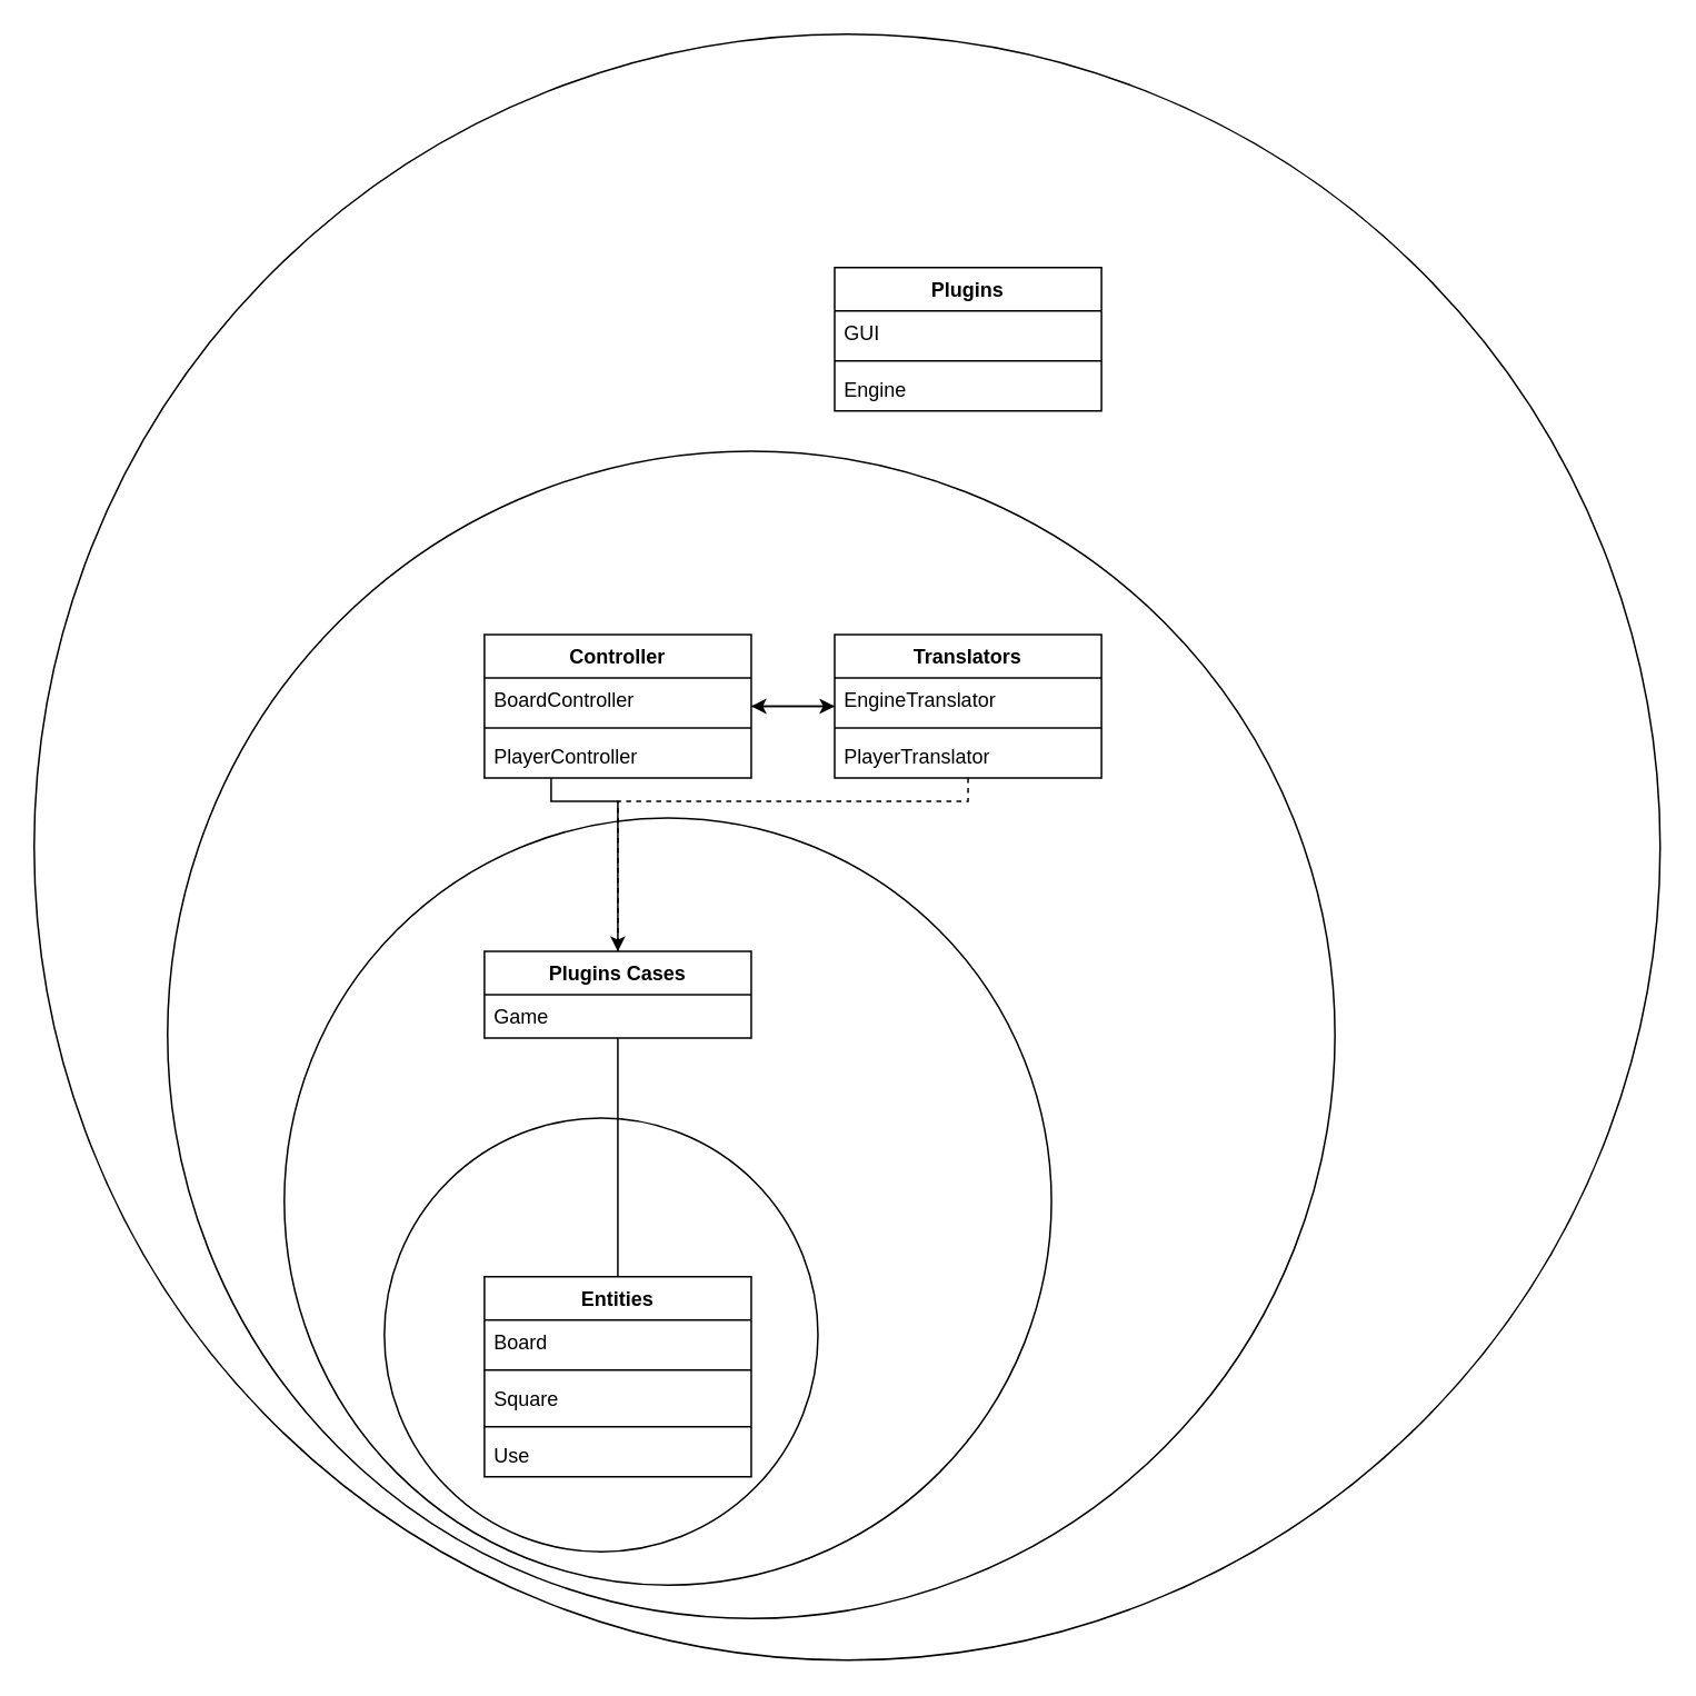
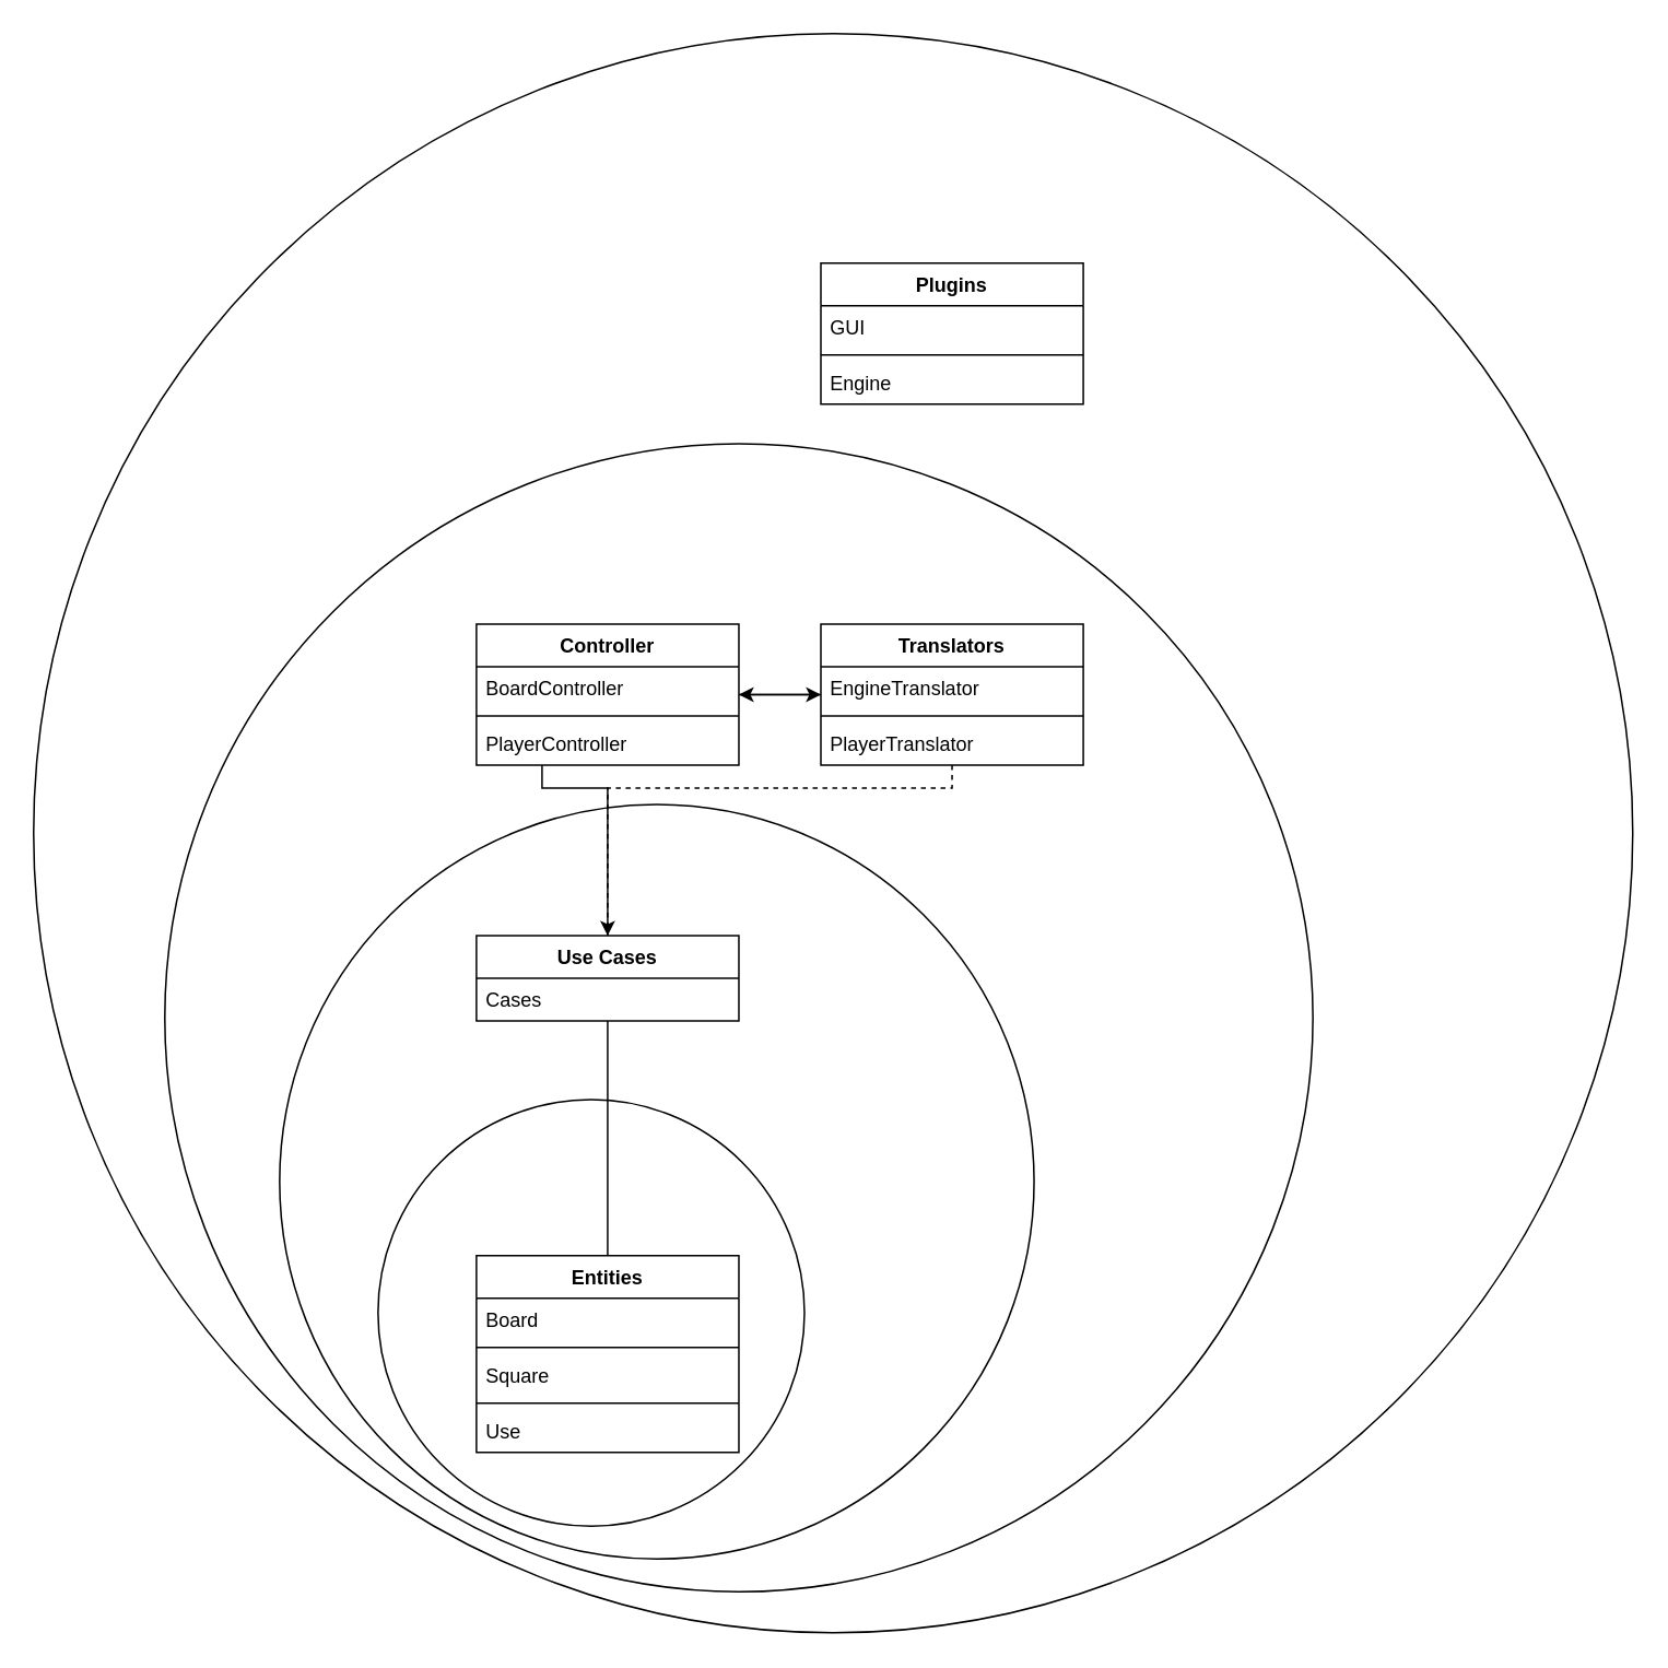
  <mxCell id="0" />
  <mxCell id="1" parent="0" />
  <mxCell id="2" value="" style="ellipse;whiteSpace=wrap;html=1;aspect=fixed;fontColor=default;strokeColor=default;fillColor=default;" vertex="1" parent="1"><mxGeometry x="20" y="20" width="975" height="975" as="geometry" /></mxCell>
  <mxCell id="3" value="" style="ellipse;whiteSpace=wrap;html=1;aspect=fixed;fillColor=default;strokeColor=default;fontColor=default;" vertex="1" parent="1"><mxGeometry x="100" y="270" width="700" height="700" as="geometry" /></mxCell>
  <mxCell id="4" value="" style="ellipse;whiteSpace=wrap;html=1;aspect=fixed;fontColor=default;strokeColor=default;fillColor=default;" vertex="1" parent="1"><mxGeometry x="170" y="490" width="460" height="460" as="geometry" /></mxCell>
  <mxCell id="5" value="" style="ellipse;whiteSpace=wrap;html=1;aspect=fixed;fontColor=default;strokeColor=default;fillColor=default;" vertex="1" parent="1"><mxGeometry x="230" y="670" width="260" height="260" as="geometry" /></mxCell>
  <mxCell id="6" value="Entities" style="swimlane;fontStyle=1;align=center;verticalAlign=top;childLayout=stackLayout;horizontal=1;startSize=26;horizontalStack=0;resizeParent=1;resizeParentMax=0;resizeLast=0;collapsible=1;marginBottom=0;fontColor=default;strokeColor=default;fillColor=default;" vertex="1" parent="1"><mxGeometry x="290" y="765" width="160" height="120" as="geometry"><mxRectangle x="-690" y="480" width="80" height="26" as="alternateBounds" /></mxGeometry></mxCell>
  <mxCell id="7" value="Board" style="text;strokeColor=none;fillColor=none;align=left;verticalAlign=top;spacingLeft=4;spacingRight=4;overflow=hidden;rotatable=0;points=[[0,0.5],[1,0.5]];portConstraint=eastwest;fontColor=default;" vertex="1" parent="6"><mxGeometry y="26" width="160" height="26" as="geometry" /></mxCell>
  <mxCell id="8" value="" style="line;strokeWidth=1;fillColor=none;align=left;verticalAlign=middle;spacingTop=-1;spacingLeft=3;spacingRight=3;rotatable=0;labelPosition=right;points=[];portConstraint=eastwest;fontColor=default;strokeColor=default;" vertex="1" parent="6"><mxGeometry y="52" width="160" height="8" as="geometry" /></mxCell>
  <mxCell id="9" value="Square" style="text;strokeColor=none;fillColor=none;align=left;verticalAlign=top;spacingLeft=4;spacingRight=4;overflow=hidden;rotatable=0;points=[[0,0.5],[1,0.5]];portConstraint=eastwest;fontColor=default;" vertex="1" parent="6"><mxGeometry y="60" width="160" height="26" as="geometry" /></mxCell>
  <mxCell id="10" value="" style="line;strokeWidth=1;fillColor=none;align=left;verticalAlign=middle;spacingTop=-1;spacingLeft=3;spacingRight=3;rotatable=0;labelPosition=right;points=[];portConstraint=eastwest;fontColor=default;strokeColor=default;" vertex="1" parent="6"><mxGeometry y="86" width="160" height="8" as="geometry" /></mxCell>
  <mxCell id="11" value="Use" style="text;strokeColor=none;fillColor=none;align=left;verticalAlign=top;spacingLeft=4;spacingRight=4;overflow=hidden;rotatable=0;points=[[0,0.5],[1,0.5]];portConstraint=eastwest;fontColor=default;" vertex="1" parent="6"><mxGeometry y="94" width="160" height="26" as="geometry" /></mxCell>
  <mxCell id="12" style="edgeStyle=orthogonalEdgeStyle;rounded=0;orthogonalLoop=1;jettySize=auto;html=1;labelBackgroundColor=default;fontColor=default;strokeColor=default;endArrow=none;" edge="1" parent="1" source="13" target="6"><mxGeometry relative="1" as="geometry" /></mxCell>
- <mxCell id="13" value="Plugins Cases" style="swimlane;fontStyle=1;align=center;verticalAlign=top;childLayout=stackLayout;horizontal=1;startSize=26;horizontalStack=0;resizeParent=1;resizeParentMax=0;resizeLast=0;collapsible=1;marginBottom=0;fontColor=default;strokeColor=default;fillColor=default;" vertex="1" parent="1"><mxGeometry x="290" y="570" width="160" height="52" as="geometry"><mxRectangle x="-660" y="270" width="80" height="26" as="alternateBounds" /></mxGeometry></mxCell>
- <mxCell id="14" value="Game" style="text;strokeColor=none;fillColor=none;align=left;verticalAlign=top;spacingLeft=4;spacingRight=4;overflow=hidden;rotatable=0;points=[[0,0.5],[1,0.5]];portConstraint=eastwest;fontColor=default;" vertex="1" parent="13"><mxGeometry y="26" width="160" height="26" as="geometry" /></mxCell>
+ <mxCell id="13" value="Use Cases" style="swimlane;fontStyle=1;align=center;verticalAlign=top;childLayout=stackLayout;horizontal=1;startSize=26;horizontalStack=0;resizeParent=1;resizeParentMax=0;resizeLast=0;collapsible=1;marginBottom=0;fontColor=default;strokeColor=default;fillColor=default;" vertex="1" parent="1"><mxGeometry x="290" y="570" width="160" height="52" as="geometry"><mxRectangle x="-660" y="270" width="80" height="26" as="alternateBounds" /></mxGeometry></mxCell>
+ <mxCell id="14" value="Cases" style="text;strokeColor=none;fillColor=none;align=left;verticalAlign=top;spacingLeft=4;spacingRight=4;overflow=hidden;rotatable=0;points=[[0,0.5],[1,0.5]];portConstraint=eastwest;fontColor=default;" vertex="1" parent="13"><mxGeometry y="26" width="160" height="26" as="geometry" /></mxCell>
  <mxCell id="15" style="edgeStyle=orthogonalEdgeStyle;rounded=0;orthogonalLoop=1;jettySize=auto;html=1;entryX=0;entryY=0.5;entryDx=0;entryDy=0;fontColor=default;" edge="1" parent="1" source="17" target="23"><mxGeometry relative="1" as="geometry" /></mxCell>
  <mxCell id="16" style="edgeStyle=orthogonalEdgeStyle;rounded=0;orthogonalLoop=1;jettySize=auto;html=1;labelBackgroundColor=default;fontColor=default;strokeColor=default;endArrow=none;" edge="1" parent="1" source="17" target="13"><mxGeometry relative="1" as="geometry"><Array as="points"><mxPoint x="330" y="480" /><mxPoint x="370" y="480" /></Array></mxGeometry></mxCell>
  <mxCell id="17" value="Controller" style="swimlane;fontStyle=1;align=center;verticalAlign=top;childLayout=stackLayout;horizontal=1;startSize=26;horizontalStack=0;resizeParent=1;resizeParentMax=0;resizeLast=0;collapsible=1;marginBottom=0;fontColor=default;strokeColor=default;fillColor=default;" vertex="1" parent="1"><mxGeometry x="290" y="380" width="160" height="86" as="geometry"><mxRectangle x="-700" y="80" width="80" height="26" as="alternateBounds" /></mxGeometry></mxCell>
  <mxCell id="18" value="BoardController" style="text;strokeColor=none;fillColor=none;align=left;verticalAlign=top;spacingLeft=4;spacingRight=4;overflow=hidden;rotatable=0;points=[[0,0.5],[1,0.5]];portConstraint=eastwest;fontColor=default;" vertex="1" parent="17"><mxGeometry y="26" width="160" height="26" as="geometry" /></mxCell>
  <mxCell id="19" value="" style="line;strokeWidth=1;fillColor=none;align=left;verticalAlign=middle;spacingTop=-1;spacingLeft=3;spacingRight=3;rotatable=0;labelPosition=right;points=[];portConstraint=eastwest;fontColor=default;strokeColor=default;" vertex="1" parent="17"><mxGeometry y="52" width="160" height="8" as="geometry" /></mxCell>
  <mxCell id="20" value="PlayerController" style="text;strokeColor=none;fillColor=none;align=left;verticalAlign=top;spacingLeft=4;spacingRight=4;overflow=hidden;rotatable=0;points=[[0,0.5],[1,0.5]];portConstraint=eastwest;fontColor=default;" vertex="1" parent="17"><mxGeometry y="60" width="160" height="26" as="geometry" /></mxCell>
  <mxCell id="21" style="edgeStyle=orthogonalEdgeStyle;rounded=0;orthogonalLoop=1;jettySize=auto;html=1;fontColor=default;" edge="1" parent="1" source="23" target="17"><mxGeometry relative="1" as="geometry" /></mxCell>
  <mxCell id="22" style="edgeStyle=orthogonalEdgeStyle;rounded=0;orthogonalLoop=1;jettySize=auto;html=1;labelBackgroundColor=default;fontColor=default;strokeColor=default;dashed=1;" edge="1" parent="1" source="23" target="13"><mxGeometry relative="1" as="geometry"><Array as="points"><mxPoint x="580" y="480" /><mxPoint x="370" y="480" /></Array></mxGeometry></mxCell>
  <mxCell id="23" value="Translators" style="swimlane;fontStyle=1;align=center;verticalAlign=top;childLayout=stackLayout;horizontal=1;startSize=26;horizontalStack=0;resizeParent=1;resizeParentMax=0;resizeLast=0;collapsible=1;marginBottom=0;fontColor=default;strokeColor=default;fillColor=default;" vertex="1" parent="1"><mxGeometry x="500" y="380" width="160" height="86" as="geometry"><mxRectangle x="-450" y="80" width="80" height="26" as="alternateBounds" /></mxGeometry></mxCell>
  <mxCell id="24" value="EngineTranslator" style="text;strokeColor=none;fillColor=none;align=left;verticalAlign=top;spacingLeft=4;spacingRight=4;overflow=hidden;rotatable=0;points=[[0,0.5],[1,0.5]];portConstraint=eastwest;fontColor=default;" vertex="1" parent="23"><mxGeometry y="26" width="160" height="26" as="geometry" /></mxCell>
  <mxCell id="25" value="" style="line;strokeWidth=1;fillColor=none;align=left;verticalAlign=middle;spacingTop=-1;spacingLeft=3;spacingRight=3;rotatable=0;labelPosition=right;points=[];portConstraint=eastwest;fontColor=default;strokeColor=default;" vertex="1" parent="23"><mxGeometry y="52" width="160" height="8" as="geometry" /></mxCell>
  <mxCell id="26" value="PlayerTranslator" style="text;strokeColor=none;fillColor=none;align=left;verticalAlign=top;spacingLeft=4;spacingRight=4;overflow=hidden;rotatable=0;points=[[0,0.5],[1,0.5]];portConstraint=eastwest;fontColor=default;" vertex="1" parent="23"><mxGeometry y="60" width="160" height="26" as="geometry" /></mxCell>
  <mxCell id="27" value="Plugins" style="swimlane;fontStyle=1;align=center;verticalAlign=top;childLayout=stackLayout;horizontal=1;startSize=26;horizontalStack=0;resizeParent=1;resizeParentMax=0;resizeLast=0;collapsible=1;marginBottom=0;fontColor=default;strokeColor=default;fillColor=default;" vertex="1" parent="1"><mxGeometry x="500" y="160" width="160" height="86" as="geometry"><mxRectangle x="-450" y="-140" width="80" height="26" as="alternateBounds" /></mxGeometry></mxCell>
  <mxCell id="28" value="GUI" style="text;strokeColor=none;fillColor=none;align=left;verticalAlign=top;spacingLeft=4;spacingRight=4;overflow=hidden;rotatable=0;points=[[0,0.5],[1,0.5]];portConstraint=eastwest;fontColor=default;" vertex="1" parent="27"><mxGeometry y="26" width="160" height="26" as="geometry" /></mxCell>
  <mxCell id="29" value="" style="line;strokeWidth=1;fillColor=none;align=left;verticalAlign=middle;spacingTop=-1;spacingLeft=3;spacingRight=3;rotatable=0;labelPosition=right;points=[];portConstraint=eastwest;fontColor=default;strokeColor=default;" vertex="1" parent="27"><mxGeometry y="52" width="160" height="8" as="geometry" /></mxCell>
  <mxCell id="30" value="Engine" style="text;strokeColor=none;fillColor=none;align=left;verticalAlign=top;spacingLeft=4;spacingRight=4;overflow=hidden;rotatable=0;points=[[0,0.5],[1,0.5]];portConstraint=eastwest;fontColor=default;" vertex="1" parent="27"><mxGeometry y="60" width="160" height="26" as="geometry" /></mxCell>
